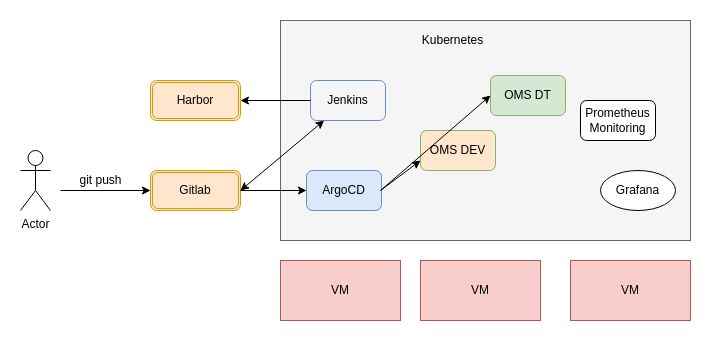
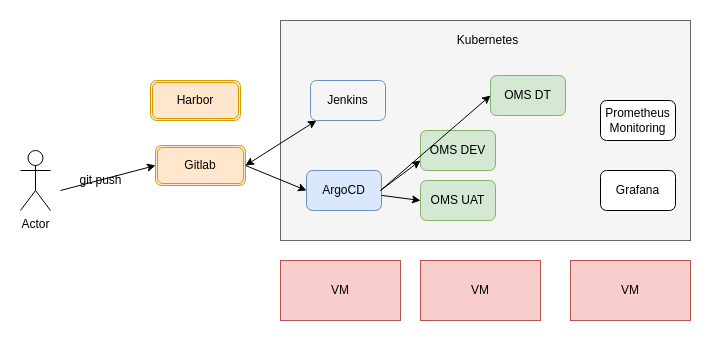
  <mxCell id="0" />
  <mxCell id="1" parent="0" />
  <mxCell id="2" value="&lt;div&gt;VM&lt;/div&gt;" style="rounded=0;whiteSpace=wrap;html=1;fillColor=#f8cecc;strokeColor=#b85450;" vertex="1" parent="1"><mxGeometry x="280" y="260" width="120" height="60" as="geometry" /></mxCell>
  <mxCell id="3" value="&lt;div&gt;VM&lt;/div&gt;" style="rounded=0;whiteSpace=wrap;html=1;fillColor=#f8cecc;strokeColor=#b85450;" vertex="1" parent="1"><mxGeometry x="420" y="260" width="120" height="60" as="geometry" /></mxCell>
  <mxCell id="4" value="&lt;div&gt;VM&lt;/div&gt;" style="rounded=0;whiteSpace=wrap;html=1;fillColor=#f8cecc;strokeColor=#b85450;" vertex="1" parent="1"><mxGeometry x="570" y="260" width="120" height="60" as="geometry" /></mxCell>
  <mxCell id="5" value="" style="rounded=0;whiteSpace=wrap;html=1;fillColor=#f5f5f5;strokeColor=#666666;fontColor=#333333;" vertex="1" parent="1"><mxGeometry x="280" y="20" width="410" height="220" as="geometry" /></mxCell>
- <mxCell id="6" value="&lt;div&gt;Kubernetes&lt;/div&gt;" style="text;html=1;strokeColor=none;fillColor=none;align=center;verticalAlign=middle;whiteSpace=wrap;rounded=0;" vertex="1" parent="1"><mxGeometry x="385" y="30" width="135" height="20" as="geometry" /></mxCell>
+ <mxCell id="6" value="&lt;div&gt;Kubernetes&lt;/div&gt;" style="text;html=1;strokeColor=none;fillColor=none;align=center;verticalAlign=middle;whiteSpace=wrap;rounded=0;" vertex="1" parent="1"><mxGeometry x="420" y="30" width="135" height="20" as="geometry" /></mxCell>
  <mxCell id="7" value="Jenkins" style="rounded=1;whiteSpace=wrap;html=1;fillColor=#f5f5f5;strokeColor=#6c8ebf;" vertex="1" parent="1"><mxGeometry x="310" y="80" width="75" height="40" as="geometry" /></mxCell>
  <mxCell id="8" value="ArgoCD" style="rounded=1;whiteSpace=wrap;html=1;fillColor=#dae8fc;strokeColor=#6c8ebf;" vertex="1" parent="1"><mxGeometry x="306" y="170" width="75" height="40" as="geometry" /></mxCell>
- <mxCell id="9" value="&lt;div&gt;Prometheus&lt;/div&gt;&lt;div&gt;Monitoring&lt;br&gt;&lt;/div&gt;" style="rounded=1;whiteSpace=wrap;html=1;" vertex="1" parent="1"><mxGeometry x="580" y="100" width="75" height="40" as="geometry" /></mxCell>
- <mxCell id="10" value="Grafana" style="ellipse;whiteSpace=wrap;html=1;" vertex="1" parent="1"><mxGeometry x="600" y="170" width="75" height="40" as="geometry" /></mxCell>
- <mxCell id="11" value="OMS DEV" style="rounded=1;whiteSpace=wrap;html=1;fillColor=#ffe6cc;strokeColor=#82b366;" vertex="1" parent="1"><mxGeometry x="420" y="130" width="75" height="40" as="geometry" /></mxCell>
+ <mxCell id="9" value="&lt;div&gt;Prometheus&lt;/div&gt;&lt;div&gt;Monitoring&lt;br&gt;&lt;/div&gt;" style="rounded=1;whiteSpace=wrap;html=1;" vertex="1" parent="1"><mxGeometry x="600" y="100" width="75" height="40" as="geometry" /></mxCell>
+ <mxCell id="10" value="Grafana" style="rounded=1;whiteSpace=wrap;html=1;" vertex="1" parent="1"><mxGeometry x="600" y="170" width="75" height="40" as="geometry" /></mxCell>
+ <mxCell id="11" value="OMS DEV" style="rounded=1;whiteSpace=wrap;html=1;fillColor=#d5e8d4;strokeColor=#82b366;" vertex="1" parent="1"><mxGeometry x="420" y="130" width="75" height="40" as="geometry" /></mxCell>
  <mxCell id="12" value="OMS DT" style="rounded=1;whiteSpace=wrap;html=1;fillColor=#d5e8d4;strokeColor=#82b366;" vertex="1" parent="1"><mxGeometry x="490" y="75" width="75" height="40" as="geometry" /></mxCell>
+ <mxCell id="13" value="OMS UAT" style="rounded=1;whiteSpace=wrap;html=1;fillColor=#d5e8d4;strokeColor=#82b366;" vertex="1" parent="1"><mxGeometry x="420" y="180" width="75" height="40" as="geometry" /></mxCell>
  <mxCell id="14" value="Harbor" style="shape=ext;double=1;rounded=1;whiteSpace=wrap;html=1;fillColor=#ffe6cc;strokeColor=#d79b00;" vertex="1" parent="1"><mxGeometry x="150" y="80" width="90" height="40" as="geometry" /></mxCell>
- <mxCell id="15" value="Gitlab" style="shape=ext;double=1;rounded=1;whiteSpace=wrap;html=1;fillColor=#ffe6cc;strokeColor=#d79b00;" vertex="1" parent="1"><mxGeometry x="150" y="170" width="90" height="40" as="geometry" /></mxCell>
+ <mxCell id="15" value="Gitlab" style="shape=ext;double=1;rounded=1;whiteSpace=wrap;html=1;fillColor=#ffe6cc;strokeColor=#d79b00;" vertex="1" parent="1"><mxGeometry x="155" y="145" width="90" height="40" as="geometry" /></mxCell>
  <mxCell id="16" value="Actor" style="shape=umlActor;verticalLabelPosition=bottom;verticalAlign=top;html=1;outlineConnect=0;" vertex="1" parent="1"><mxGeometry x="20" y="150" width="30" height="60" as="geometry" /></mxCell>
  <mxCell id="17" value="" style="endArrow=classic;html=1;entryX=0;entryY=0.5;entryDx=0;entryDy=0;" edge="1" parent="1" target="15"><mxGeometry width="50" height="50" relative="1" as="geometry"><mxPoint x="60" y="190" as="sourcePoint" /><mxPoint x="110" y="180" as="targetPoint" /></mxGeometry></mxCell>
  <mxCell id="18" value="git push" style="text;html=1;align=center;verticalAlign=middle;resizable=0;points=[];autosize=1;" vertex="1" parent="1"><mxGeometry x="70" y="170" width="60" height="20" as="geometry" /></mxCell>
- <mxCell id="19" value="" style="endArrow=classic;html=1;entryX=1;entryY=0.5;entryDx=0;entryDy=0;exitX=0;exitY=0.5;exitDx=0;exitDy=0;" edge="1" parent="1" source="7" target="14"><mxGeometry width="50" height="50" relative="1" as="geometry"><mxPoint x="280" y="170" as="sourcePoint" /><mxPoint x="330" y="120" as="targetPoint" /></mxGeometry></mxCell>
  <mxCell id="20" value="" style="endArrow=classic;startArrow=classic;html=1;exitX=1;exitY=0.5;exitDx=0;exitDy=0;" edge="1" parent="1" source="15" target="7"><mxGeometry width="50" height="50" relative="1" as="geometry"><mxPoint x="260" y="200" as="sourcePoint" /><mxPoint x="300" y="170" as="targetPoint" /></mxGeometry></mxCell>
  <mxCell id="21" value="" style="endArrow=classic;html=1;entryX=0;entryY=0.5;entryDx=0;entryDy=0;exitX=1;exitY=0.5;exitDx=0;exitDy=0;" edge="1" parent="1" source="15" target="8"><mxGeometry width="50" height="50" relative="1" as="geometry"><mxPoint x="70" y="40" as="sourcePoint" /><mxPoint x="120" y="-10" as="targetPoint" /></mxGeometry></mxCell>
  <mxCell id="22" value="" style="endArrow=classic;html=1;entryX=0;entryY=0.5;entryDx=0;entryDy=0;" edge="1" parent="1" target="12"><mxGeometry width="50" height="50" relative="1" as="geometry"><mxPoint x="380" y="190" as="sourcePoint" /><mxPoint x="430" y="150" as="targetPoint" /></mxGeometry></mxCell>
  <mxCell id="23" value="" style="endArrow=classic;html=1;entryX=0;entryY=0.75;entryDx=0;entryDy=0;" edge="1" parent="1" target="11"><mxGeometry width="50" height="50" relative="1" as="geometry"><mxPoint x="380" y="190" as="sourcePoint" /><mxPoint x="440" y="160" as="targetPoint" /></mxGeometry></mxCell>
+ <mxCell id="24" value="" style="endArrow=classic;html=1;entryX=0;entryY=0.5;entryDx=0;entryDy=0;" edge="1" parent="1" source="8" target="13"><mxGeometry width="50" height="50" relative="1" as="geometry"><mxPoint x="381" y="240" as="sourcePoint" /><mxPoint x="451.711" y="190" as="targetPoint" /></mxGeometry></mxCell>
